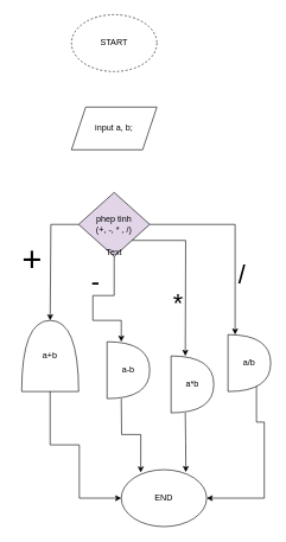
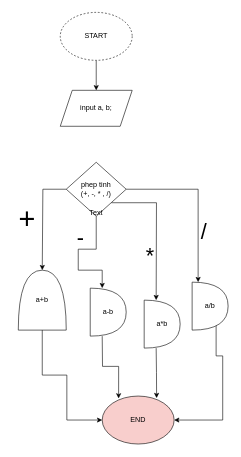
  <mxCell id="0" />
  <mxCell id="1" parent="0" />
+ <mxCell id="2" style="edgeStyle=orthogonalEdgeStyle;rounded=0;orthogonalLoop=1;jettySize=auto;html=1;entryX=0.5;entryY=0;entryDx=0;entryDy=0;" edge="1" parent="1" source="3" target="4"><mxGeometry relative="1" as="geometry" /></mxCell>
  <mxCell id="3" value="&lt;font style=&quot;vertical-align: inherit;&quot;&gt;&lt;font style=&quot;vertical-align: inherit;&quot;&gt;START&lt;/font&gt;&lt;/font&gt;" style="ellipse;whiteSpace=wrap;html=1;dashed=1;" vertex="1" parent="1"><mxGeometry x="100" y="20" width="120" height="80" as="geometry" /></mxCell>
  <mxCell id="4" value="input a, b;" style="shape=parallelogram;perimeter=parallelogramPerimeter;whiteSpace=wrap;html=1;fixedSize=1;" vertex="1" parent="1"><mxGeometry x="100" y="150" width="120" height="60" as="geometry" /></mxCell>
  <mxCell id="5" style="edgeStyle=orthogonalEdgeStyle;rounded=0;orthogonalLoop=1;jettySize=auto;html=1;entryX=0;entryY=0.5;entryDx=0;entryDy=0;" edge="1" parent="1" source="9"><mxGeometry relative="1" as="geometry"><mxPoint x="70" y="450" as="targetPoint" /><Array as="points"><mxPoint x="71" y="315" /></Array></mxGeometry></mxCell>
  <mxCell id="6" style="edgeStyle=orthogonalEdgeStyle;rounded=0;orthogonalLoop=1;jettySize=auto;html=1;entryX=0.5;entryY=0;entryDx=0;entryDy=0;" edge="1" parent="1" source="9"><mxGeometry relative="1" as="geometry"><mxPoint x="170" y="480" as="targetPoint" /><Array as="points"><mxPoint x="160" y="415" /><mxPoint x="130" y="415" /><mxPoint x="130" y="450" /><mxPoint x="170" y="450" /></Array></mxGeometry></mxCell>
  <mxCell id="7" style="edgeStyle=orthogonalEdgeStyle;rounded=0;orthogonalLoop=1;jettySize=auto;html=1;exitX=1;exitY=0.5;exitDx=0;exitDy=0;" edge="1" parent="1" source="9"><mxGeometry relative="1" as="geometry"><mxPoint x="330" y="470" as="targetPoint" /><Array as="points"><mxPoint x="330" y="315" /><mxPoint x="330" y="460" /></Array></mxGeometry></mxCell>
  <mxCell id="8" style="edgeStyle=orthogonalEdgeStyle;rounded=0;orthogonalLoop=1;jettySize=auto;html=1;exitX=1;exitY=1;exitDx=0;exitDy=0;" edge="1" parent="1" source="9"><mxGeometry relative="1" as="geometry"><mxPoint x="260" y="500" as="targetPoint" /></mxGeometry></mxCell>
- <mxCell id="9" value="phep tinh&lt;div&gt;(+, -, * , /)&lt;/div&gt;" style="rhombus;whiteSpace=wrap;html=1;fillColor=#e1d5e7;" vertex="1" parent="1"><mxGeometry x="110" y="270" width="100" height="90" as="geometry" /></mxCell>
+ <mxCell id="9" value="phep tinh&lt;div&gt;(+, -, * , /)&lt;/div&gt;" style="rhombus;whiteSpace=wrap;html=1;" vertex="1" parent="1"><mxGeometry x="110" y="270" width="100" height="90" as="geometry" /></mxCell>
  <mxCell id="10" style="edgeStyle=orthogonalEdgeStyle;rounded=0;orthogonalLoop=1;jettySize=auto;html=1;" edge="1" parent="1"><mxGeometry relative="1" as="geometry"><mxPoint x="170" y="700" as="targetPoint" /><Array as="points"><mxPoint x="70" y="625" /><mxPoint x="111" y="625" /></Array><mxPoint x="70" y="550" as="sourcePoint" /></mxGeometry></mxCell>
  <mxCell id="11" value="Text" style="text;html=1;align=center;verticalAlign=middle;whiteSpace=wrap;rounded=0;" vertex="1" parent="1"><mxGeometry x="130" y="340" width="60" height="30" as="geometry" /></mxCell>
  <mxCell id="12" value="&lt;font style=&quot;font-size: 48px;&quot;&gt;+&lt;/font&gt;" style="text;html=1;align=center;verticalAlign=middle;whiteSpace=wrap;rounded=0;" vertex="1" parent="1"><mxGeometry x="20" y="350" width="50" height="30" as="geometry" /></mxCell>
  <mxCell id="13" value="&lt;font style=&quot;font-size: 36px;&quot;&gt;-&lt;/font&gt;" style="text;html=1;align=center;verticalAlign=middle;whiteSpace=wrap;rounded=0;" vertex="1" parent="1"><mxGeometry x="104" y="380" width="60" height="30" as="geometry" /></mxCell>
  <mxCell id="14" style="edgeStyle=orthogonalEdgeStyle;rounded=0;orthogonalLoop=1;jettySize=auto;html=1;entryX=1;entryY=0.5;entryDx=0;entryDy=0;" edge="1" parent="1" target="17"><mxGeometry relative="1" as="geometry"><mxPoint x="370" y="700" as="targetPoint" /><Array as="points"><mxPoint x="360" y="593" /><mxPoint x="371" y="593" /><mxPoint x="371" y="700" /></Array><mxPoint x="360" y="530" as="sourcePoint" /></mxGeometry></mxCell>
  <mxCell id="15" value="&lt;font style=&quot;font-size: 36px;&quot;&gt;*&lt;/font&gt;" style="text;html=1;align=center;verticalAlign=middle;whiteSpace=wrap;rounded=0;" vertex="1" parent="1"><mxGeometry x="220" y="410" width="60" height="30" as="geometry" /></mxCell>
  <mxCell id="16" value="&lt;font style=&quot;font-size: 36px;&quot;&gt;/&lt;/font&gt;" style="text;html=1;align=center;verticalAlign=middle;whiteSpace=wrap;rounded=0;" vertex="1" parent="1"><mxGeometry x="310" y="370" width="60" height="30" as="geometry" /></mxCell>
- <mxCell id="17" value="END" style="ellipse;whiteSpace=wrap;html=1;" vertex="1" parent="1"><mxGeometry x="170" y="660" width="120" height="80" as="geometry" /></mxCell>
+ <mxCell id="17" value="END" style="ellipse;whiteSpace=wrap;html=1;fillColor=#f8cecc;" vertex="1" parent="1"><mxGeometry x="170" y="660" width="120" height="80" as="geometry" /></mxCell>
  <mxCell id="18" style="edgeStyle=orthogonalEdgeStyle;rounded=0;orthogonalLoop=1;jettySize=auto;html=1;entryX=0.228;entryY=0.05;entryDx=0;entryDy=0;entryPerimeter=0;" edge="1" parent="1" target="17"><mxGeometry relative="1" as="geometry"><mxPoint x="170" y="560" as="sourcePoint" /></mxGeometry></mxCell>
  <mxCell id="19" style="edgeStyle=orthogonalEdgeStyle;rounded=0;orthogonalLoop=1;jettySize=auto;html=1;entryX=0.756;entryY=0.042;entryDx=0;entryDy=0;entryPerimeter=0;" edge="1" parent="1" target="17"><mxGeometry relative="1" as="geometry"><mxPoint x="260" y="580" as="sourcePoint" /></mxGeometry></mxCell>
  <mxCell id="20" value="a+b" style="shape=or;whiteSpace=wrap;html=1;direction=north;" vertex="1" parent="1"><mxGeometry x="30" y="450" width="80" height="100" as="geometry" /></mxCell>
  <mxCell id="21" value="a-b" style="shape=or;whiteSpace=wrap;html=1;" vertex="1" parent="1"><mxGeometry x="150" y="480" width="60" height="80" as="geometry" /></mxCell>
  <mxCell id="22" value="a*b" style="shape=or;whiteSpace=wrap;html=1;" vertex="1" parent="1"><mxGeometry x="240" y="500" width="60" height="80" as="geometry" /></mxCell>
  <mxCell id="23" value="a/b" style="shape=or;whiteSpace=wrap;html=1;" vertex="1" parent="1"><mxGeometry x="320" y="470" width="60" height="80" as="geometry" /></mxCell>
